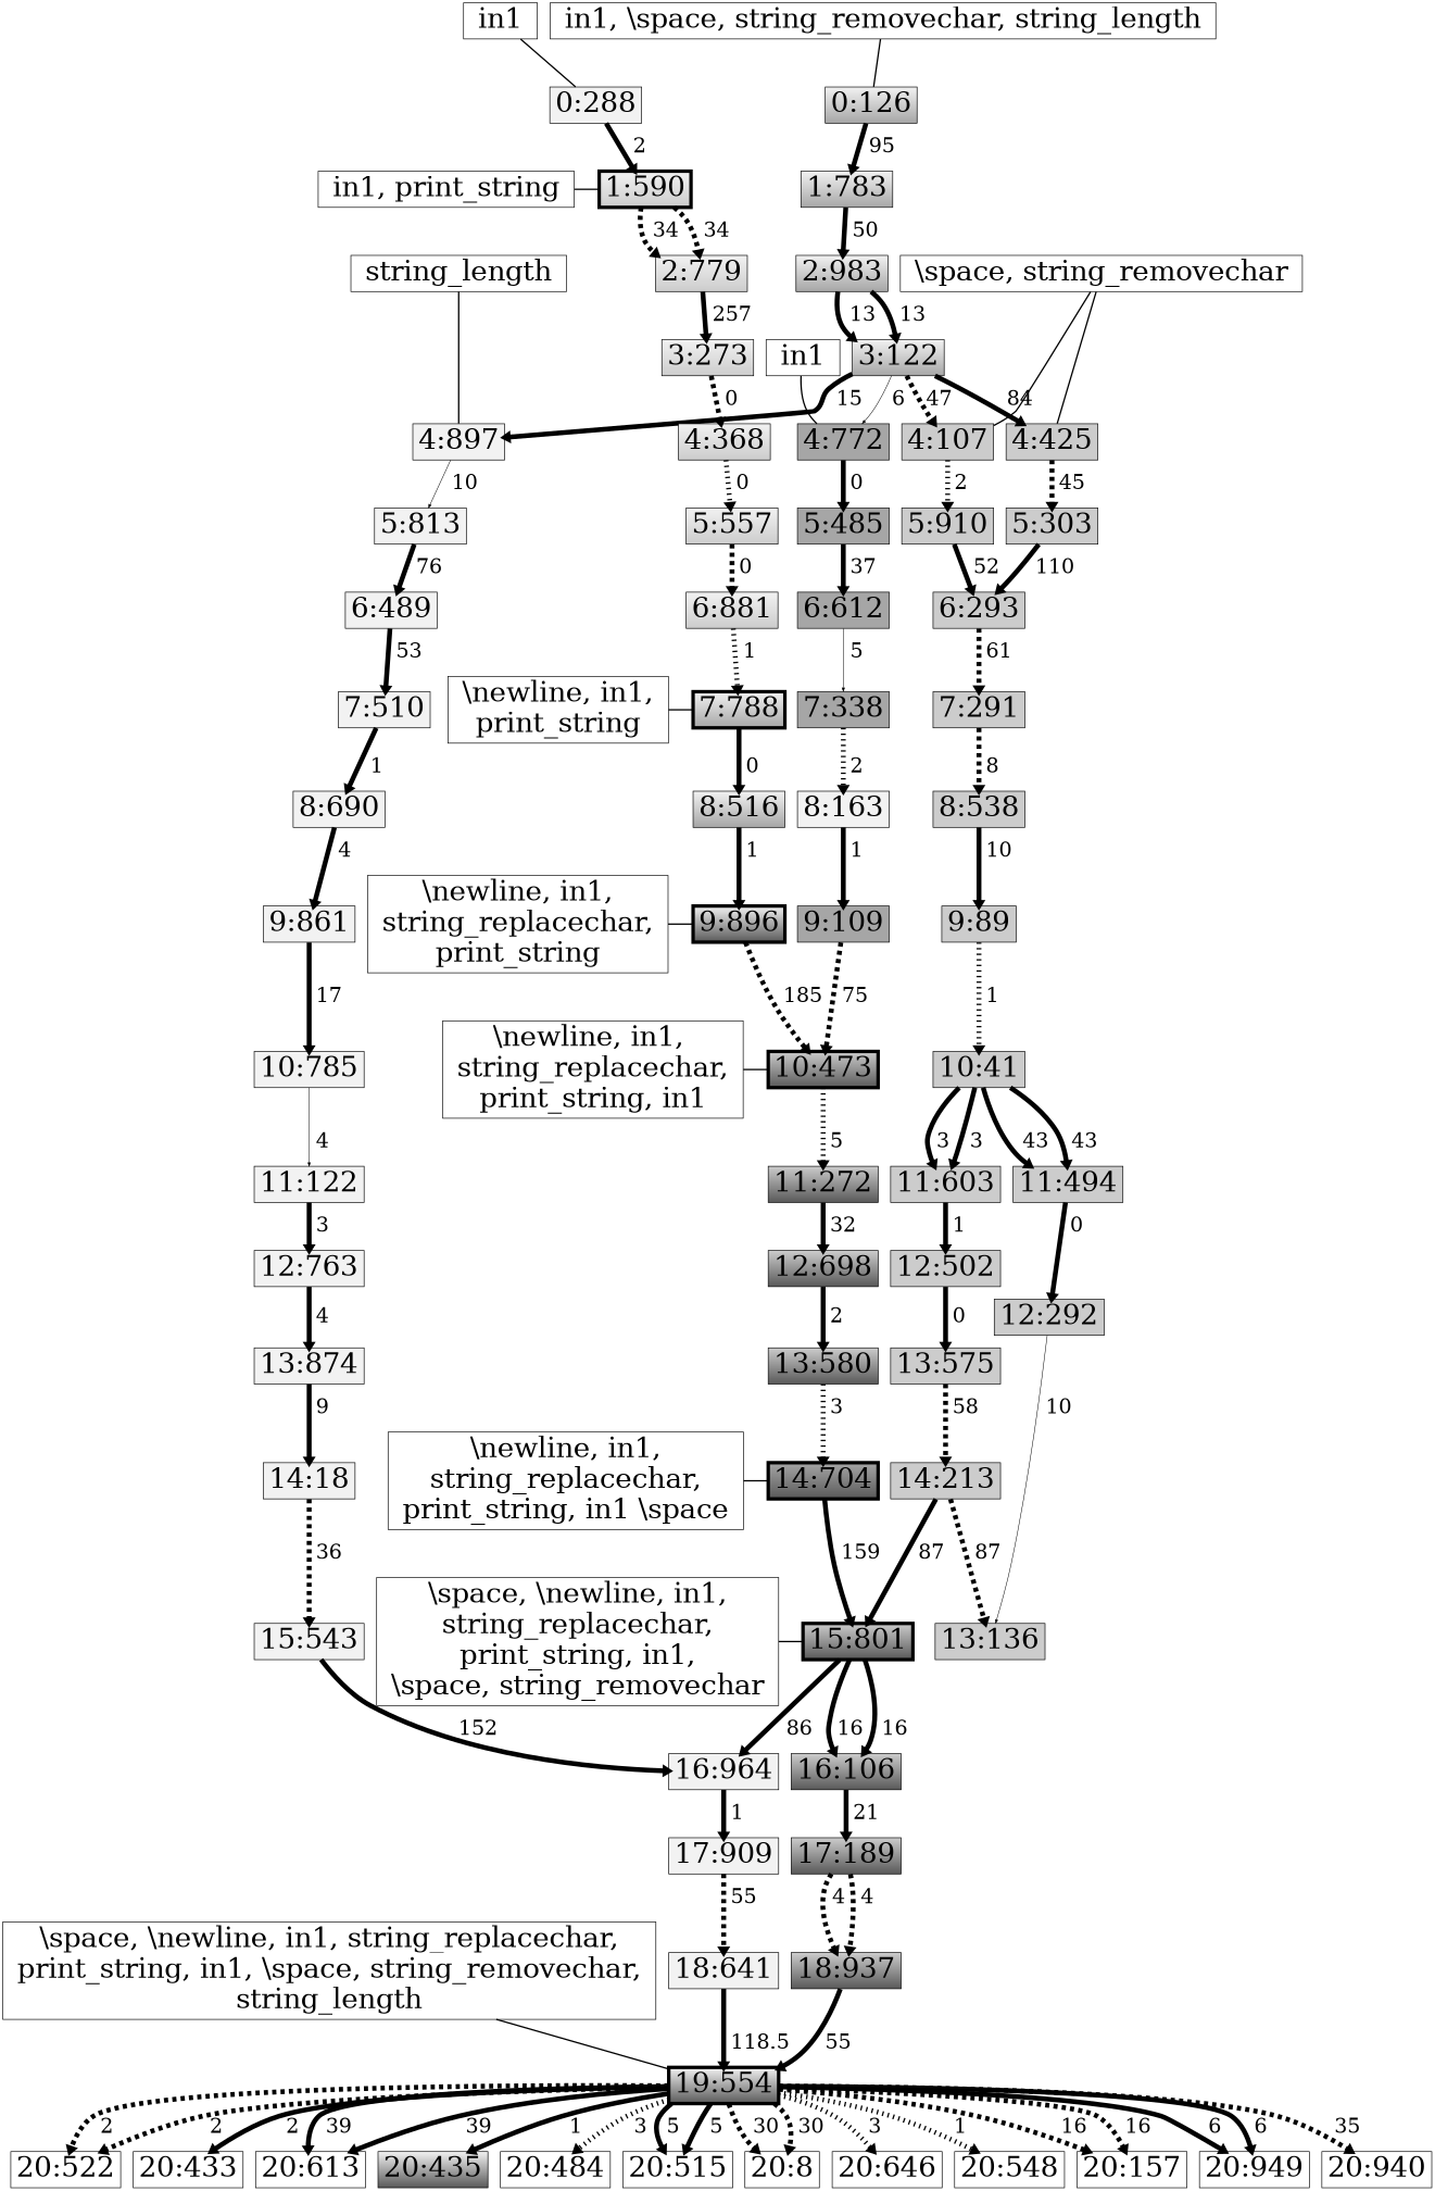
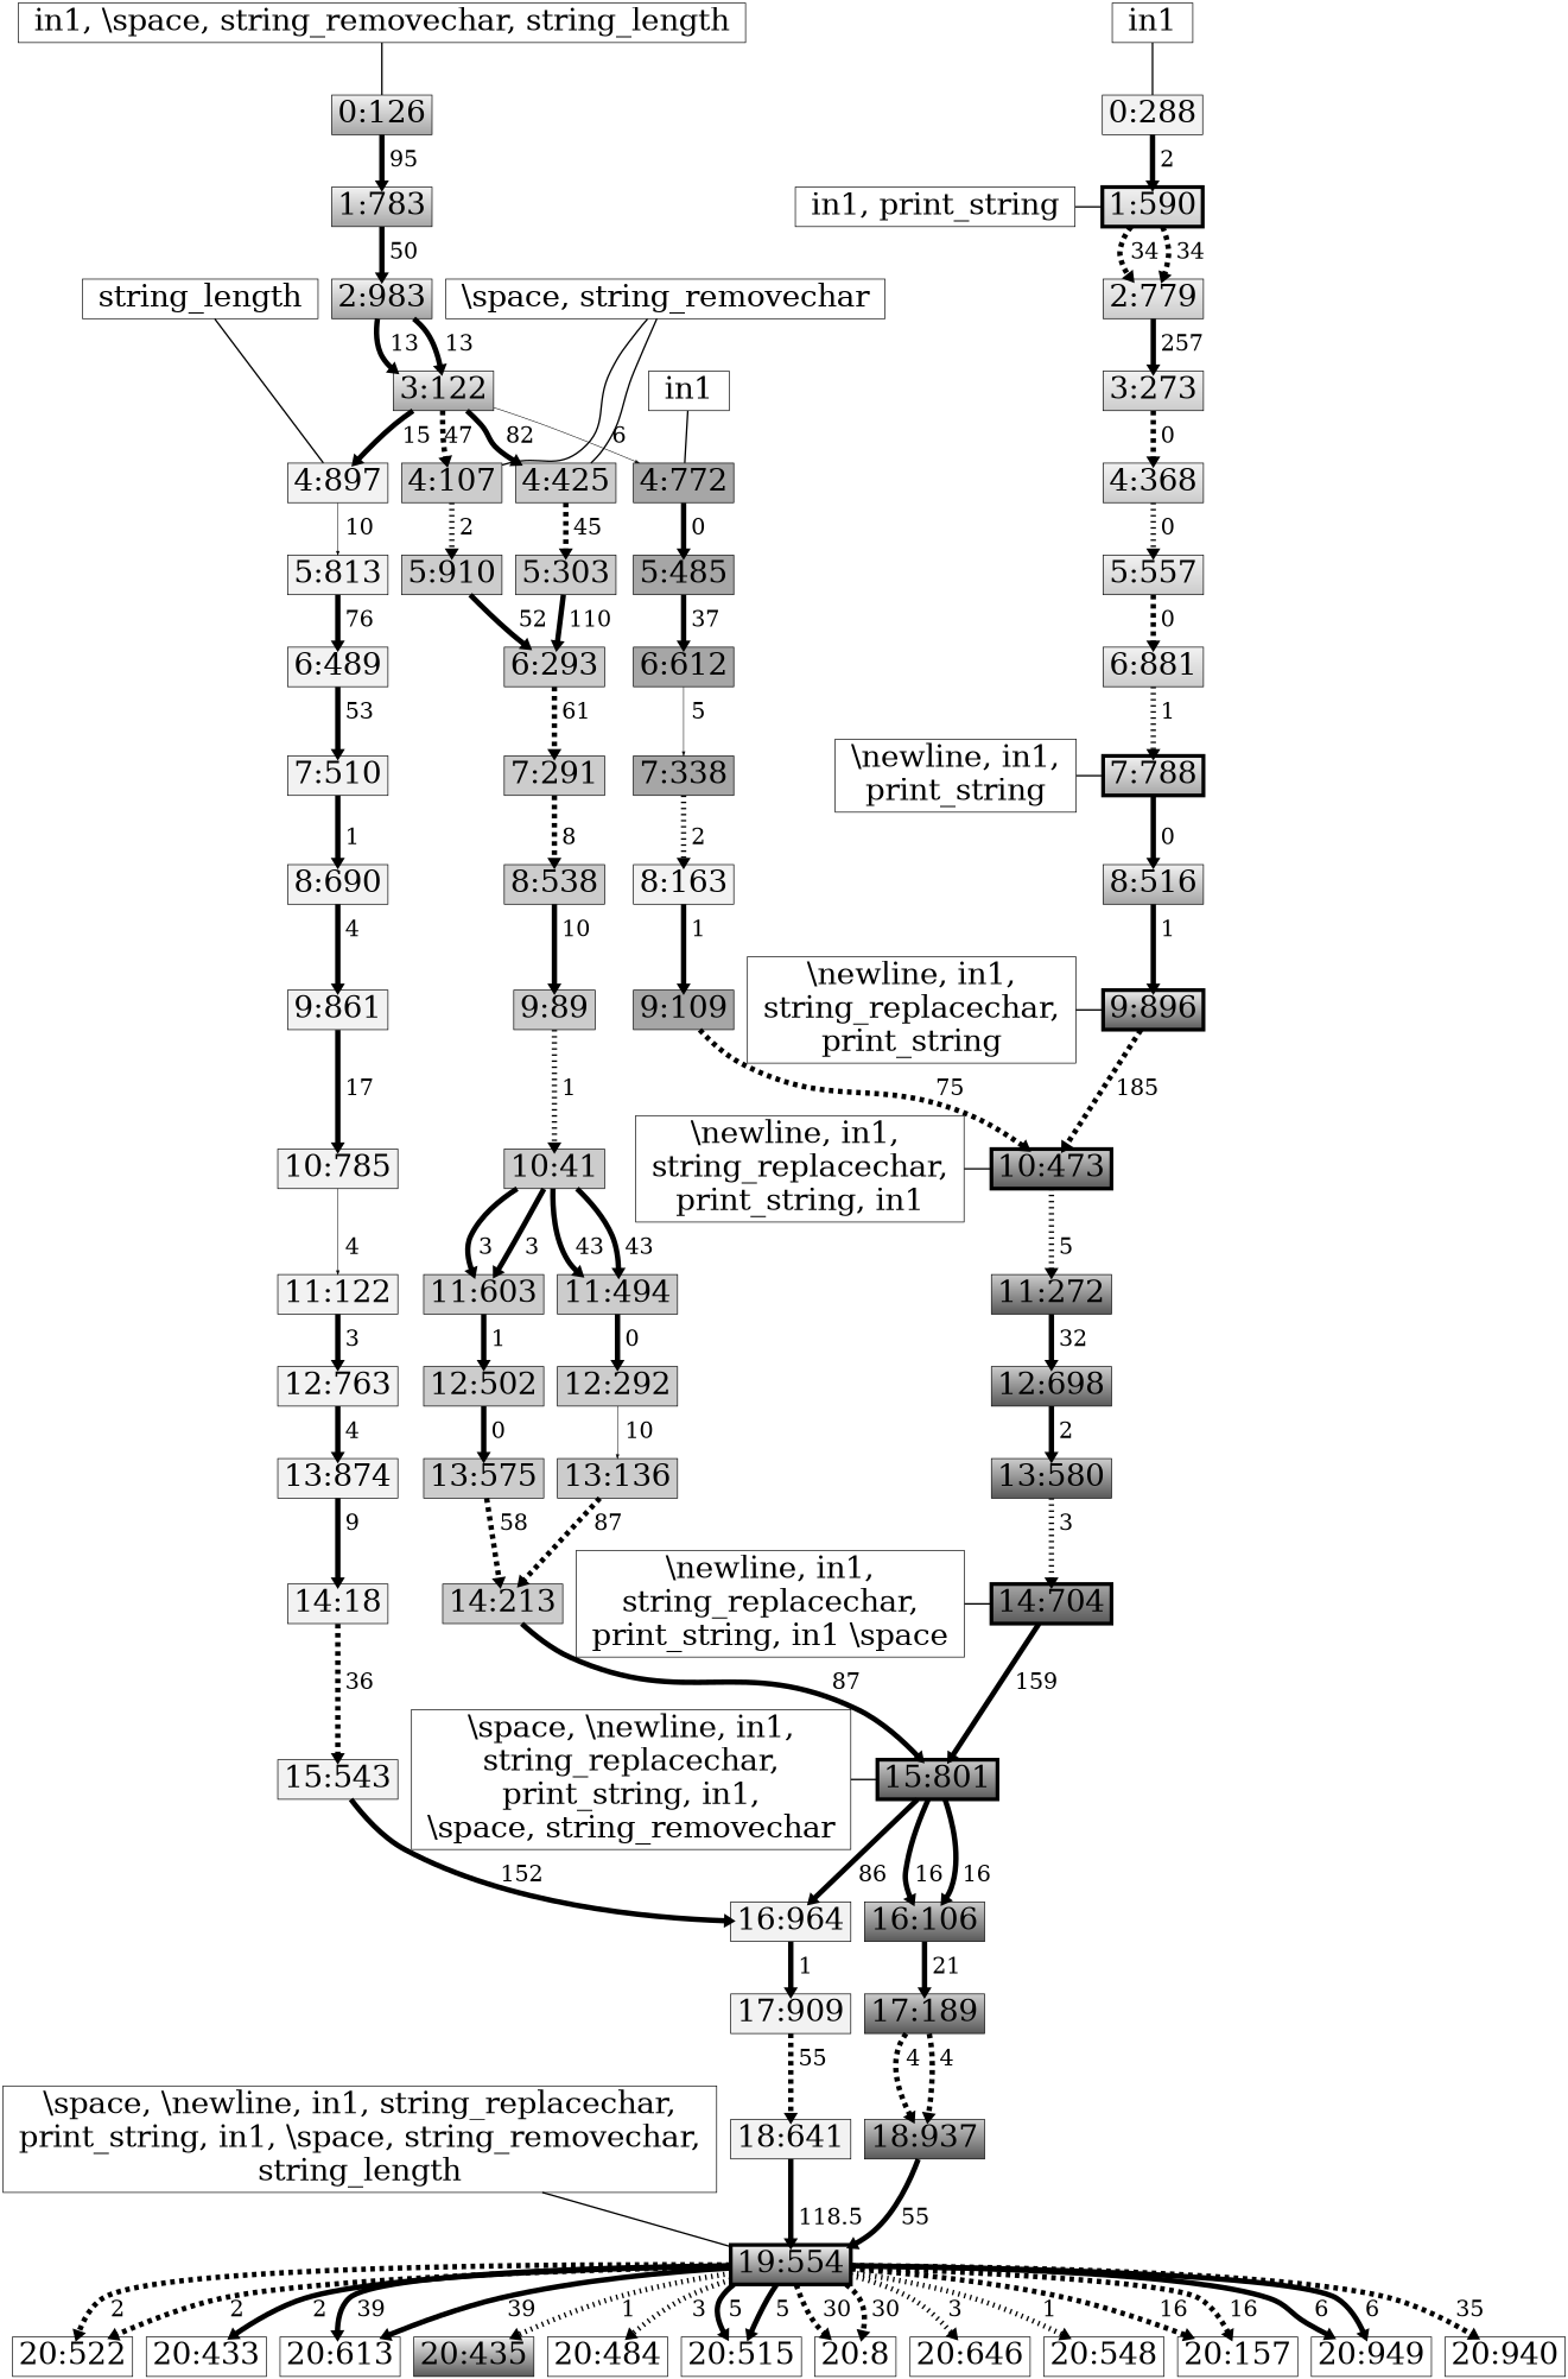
  digraph {
    node [fillcolor=white fontsize=40 penwidth=1 shape=rectangle style=filled]
    edge [arrowsize=0.5 color="#000000" fontsize=30 penwidth=7.0 style=solid]
    n1 [height=0.65 label=" \\space, \\newline, in1, string_replacechar, \n print_string, in1, \\space, string_removechar, \n string_length " width=1.0]
    n2 [fillcolor=gray95 height=0.65 label="18:641" width=1.0]
    n3 [height=0.65 label=" \\space, \\newline, in1, \n string_replacechar, \n print_string, in1, \n \\space, string_removechar " width=1.0]
    n4 [fillcolor="gray80:gray35" gradientangle=270 height=0.65 label="15:801" penwidth=5 width=1.0]
    n5 [height=0.65 label=" \\newline, in1, \n string_replacechar, \n print_string, in1 \\space " width=1.0]
    n6 [fillcolor="gray65:gray35" gradientangle=270 height=0.65 label="14:704" penwidth=5 width=1.0]
    n7 [height=0.65 label="\\newline, in1, \n string_replacechar, \n print_string, in1 " width=1.0]
    n8 [fillcolor="gray80:gray35" gradientangle=270 height=0.65 label="10:473" penwidth=5 width=1.0]
    n9 [height=0.65 label=" \\newline, in1, \n string_replacechar, \n print_string " width=1.0]
    n10 [fillcolor="gray95:gray35" gradientangle=270 height=0.65 label="9:896" penwidth=5 width=1.0]
    n11 [height=0.65 label=" \\newline, in1, \n print_string " width=1.0]
    n12 [fillcolor="gray95:gray65" gradientangle=270 height=0.65 label="7:788" penwidth=5 width=1.0]
    n13 [height=0.65 label=" string_length " width=1.0]
    n14 [fillcolor="gray95:gray65" gradientangle=270 height=0.65 label="2:983" width=1.0]
    n15 [height=0.65 label=" \\space, string_removechar " width=1.0]
    n16 [height=0.65 label=" in1 " width=1.0]
    n17 [fillcolor="gray95:gray65" gradientangle=270 height=0.65 label="3:122" width=1.0]
    n18 [height=0.65 label=" in1, \\space, string_removechar, string_length " width=1.0]
    n19 [height=0.65 label=" in1 " width=1.0]
    n20 [height=0.65 label=" in1, print_string " width=1.0]
    n21 [fillcolor="gray95:gray80" gradientangle=270 height=0.65 label="1:590" penwidth=5 width=1.0]
    n22 [fillcolor="gray95:gray35" gradientangle=270 height=0.65 label="19:554" penwidth=5 width=1.0]
    n23 [fillcolor=gray95 height=0.65 label="16:964" width=1.0]
    n24 [fillcolor="gray80:gray35" gradientangle=270 height=0.65 label="16:106" width=1.0]
    n25 [fillcolor="gray80:gray35" gradientangle=270 height=0.65 label="11:272" width=1.0]
    n26 [fillcolor="gray95:gray65" gradientangle=270 height=0.65 label="8:516" width=1.0]
    n27 [fillcolor=gray95 height=0.65 label="4:897" width=1.0]
    n28 [fillcolor=gray80 height=0.65 label="4:107" width=1.0]
    n29 [fillcolor=gray80 height=0.65 label="4:425" width=1.0]
    n30 [fillcolor=gray65 height=0.65 label="4:772" width=1.0]
    n31 [fillcolor="gray95:gray65" gradientangle=270 height=0.65 label="0:126" width=1.0]
    n32 [fillcolor=gray95 height=0.65 label="0:288" width=1.0]
    n33 [fillcolor="gray95:gray80" gradientangle=270 height=0.65 label="2:779" width=1.0]
    n34 [height=0.65 label="20:522" width=1.0]
    n35 [height=0.65 label="20:433" width=1.0]
    n36 [height=0.65 label="20:613" width=1.0]
    n37 [fillcolor="gray95:gray35" gradientangle=270 height=0.65 label="20:435" width=1.0]
    n38 [gradientangle=270 height=0.65 label="20:484" width=1.0]
    n39 [height=0.65 label="20:515" width=1.0]
    n40 [height=0.65 label="20:8" width=1.0]
    n41 [height=0.65 label="20:646" width=1.0]
    n42 [height=0.65 label="20:548" width=1.0]
    n43 [height=0.65 label="20:157" width=1.0]
    n44 [height=0.65 label="20:949" width=1.0]
    n45 [height=0.65 label="20:940" width=1.0]
    n46 [fillcolor=gray95 height=0.65 label="5:813" width=1.0]
    n47 [fillcolor=gray80 height=0.65 label="5:910" width=1.0]
    n48 [fillcolor=gray80 height=0.65 label="5:303" width=1.0]
    n49 [fillcolor=gray65 height=0.65 label="5:485" width=1.0]
    n50 [fillcolor="gray95:gray65" gradientangle=270 height=0.65 label="1:783" width=1.0]
    n51 [fillcolor=gray80 height=0.65 label="11:603" width=1.0]
    n52 [fillcolor=gray80 height=0.65 label="12:502" width=1.0]
    n53 [fillcolor=gray80 height=0.65 label="13:575" width=1.0]
    n54 [fillcolor=gray95 height=0.65 label="7:510" width=1.0]
    n55 [fillcolor=gray95 height=0.65 label="8:690" width=1.0]
    n56 [fillcolor=gray95 height=0.65 label="9:861" width=1.0]
    n57 [fillcolor=gray95 height=0.65 label="6:489" width=1.0]
    n58 [fillcolor="gray80:gray35" gradientangle=270 height=0.65 label="12:698" width=1.0]
    n59 [fillcolor=gray95 height=0.65 label="10:785" width=1.0]
    n60 [fillcolor=gray95 height=0.65 label="11:122" width=1.0]
    n61 [fillcolor=gray95 height=0.65 label="12:763" width=1.0]
    n62 [fillcolor=gray95 height=0.65 label="13:874" width=1.0]
    n63 [fillcolor="gray95:gray80" gradientangle=270 height=0.65 label="6:881" width=1.0]
    n64 [fillcolor=gray95 height=0.65 label="14:18" width=1.0]
    n65 [fillcolor=gray95 height=0.65 label="15:543" width=1.0]
    n66 [fillcolor=gray95 height=0.65 label="17:909" width=1.0]
    n67 [fillcolor="gray80:gray35" gradientangle=270 height=0.65 label="13:580" width=1.0]
    n68 [fillcolor="gray95:gray80" gradientangle=270 height=0.65 label="5:557" width=1.0]
    n69 [fillcolor="gray80:gray35" gradientangle=270 height=0.65 label="17:189" width=1.0]
    n70 [fillcolor="gray80:gray35" gradientangle=270 height=0.65 label="18:937" width=1.0]
    n71 [fillcolor=gray80 height=0.65 label="11:494" width=1.0]
    n72 [fillcolor=gray80 height=0.65 label="12:292" width=1.0]
    n73 [fillcolor=gray80 height=0.65 label="13:136" width=1.0]
    n74 [fillcolor=gray65 height=0.65 label="6:612" width=1.0]
    n75 [fillcolor=gray80 height=0.65 label="10:41" width=1.0]
    n76 [fillcolor=gray80 height=0.65 label="8:538" width=1.0]
    n77 [fillcolor=gray80 height=0.65 label="9:89" width=1.0]
    n78 [fillcolor=gray95 height=0.65 label="8:163" width=1.0]
    n79 [fillcolor=gray65 height=0.65 label="9:109" width=1.0]
    n80 [fillcolor=gray80 height=0.65 label="6:293" width=1.0]
    n81 [fillcolor=gray80 height=0.65 label="7:291" width=1.0]
    n82 [fillcolor="gray95:gray80" gradientangle=270 height=0.65 label="3:273" width=1.0]
    n83 [fillcolor=gray80 height=0.65 label="14:213" width=1.0]
    n84 [fillcolor="gray95:gray80" gradientangle=270 height=0.65 label="4:368" width=1.0]
    n85 [fillcolor=gray65 height=0.65 label="7:338" width=1.0]
    subgraph sub_1 {
      rank=same
      n1
      n2
    }
    subgraph sub_2 {
      rank=same
      n3
      n4
    }
    subgraph sub_3 {
      rank=same
      n5
      n6
    }
    subgraph sub_4 {
      rank=same
      n7
      n8
    }
    subgraph sub_5 {
      rank=same
      n9
      n10
    }
    subgraph sub_6 {
      rank=same
      n11
      n12
    }
    subgraph sub_7 {
      rank=same
      n13
      n14
    }
    subgraph sub_8 {
      rank=same
      n14
      n15
    }
    subgraph sub_9 {
      rank=same
      n16
      n17
    }
    subgraph sub_10 {
      rank=same
      n18
      n19
    }
    subgraph sub_11 {
      rank=same
      n20
      n21
    }
    n1 -> n22 [dir=none label=" " penwidth=2.0]
    n2 -> n22 [label=" 118.5 "]
    n3 -> n4 [dir=none label=" " penwidth=2.0]
    n4 -> n23 [label=" 86 "]
    n4 -> n24 [label=" 16 "]
    n4 -> n24 [label=" 16 "]
    n5 -> n6 [dir=none label=" " penwidth=2.0]
    n6 -> n4 [label=" 159 "]
    n7 -> n8 [dir=none label=" " penwidth=2.0]
    n8 -> n25 [label=" 5 " style=dotted]
    n9 -> n10 [dir=none label=" " penwidth=2.0]
    n10 -> n8 [label=" 185 " style=dashed]
    n11 -> n12 [dir=none label=" " penwidth=2.0]
    n12 -> n26 [label=" 0 "]
    n13 -> n27 [dir=none label=" " minlen=2.0 penwidth=2.0]
    n14 -> n17 [label=" 13 "]
    n14 -> n17 [label=" 13 "]
    n15 -> n28 [dir=none label=" " penwidth=2.0]
    n15 -> n29 [dir=none label=" " penwidth=2.0]
    n16 -> n30 [dir=none label=" " penwidth=2.0]
    n17 -> n27 [label=" 15 "]
    n17 -> n28 [label="47 " style=dashed]
-   n17 -> n29 [label=" 84 "]
+   n17 -> n29 [label=" 82 "]
    n17 -> n30 [label=" 6" penwidth=0.75]
    n18 -> n31 [dir=none label=" " penwidth=2.0]
    n19 -> n32 [dir=none label=" " penwidth=2.0]
    n20 -> n21 [dir=none label=" " penwidth=2.0]
    n21 -> n33 [label=" 34 " style=dashed]
    n21 -> n33 [label=" 34 " style=dashed]
    n22 -> n34 [label=" 2 " style=dashed]
    n22 -> n34 [label=" 2 " style=dashed]
    n22 -> n35 [label=" 2 "]
    n22 -> n36 [label=" 39 "]
    n22 -> n36 [label=" 39 "]
-   n22 -> n37 [label=" 1 "]
+   n22 -> n37 [label=" 1 " style=dotted]
    n22 -> n38 [label=" 3 " style=dotted]
    n22 -> n39 [label=" 5 "]
    n22 -> n39 [label=" 5 "]
    n22 -> n40 [label=" 30 " style=dashed]
    n22 -> n40 [label=" 30 " style=dashed]
    n22 -> n41 [label=" 3 " style=dotted]
    n22 -> n42 [label=" 1 " style=dotted]
    n22 -> n43 [label=" 16 " style=dashed]
    n22 -> n43 [label=" 16 " style=dashed]
    n22 -> n44 [label=" 6 "]
    n22 -> n44 [label=" 6 "]
    n22 -> n45 [label=" 35 " style=dashed]
    n23 -> n66 [label=" 1 "]
    n24 -> n69 [label=" 21 "]
    n25 -> n58 [label=" 32 "]
    n26 -> n10 [label=" 1 "]
    n27 -> n46 [label=" 10 " penwidth=0.75]
    n28 -> n47 [label=" 2 " style=dotted]
    n29 -> n48 [label=" 45 " style=dashed]
    n30 -> n49 [label=" 0 "]
    n31 -> n50 [label=" 95 "]
    n32 -> n21 [label=" 2 "]
    n33 -> n82 [label=" 257 "]
    n46 -> n57 [label=" 76 "]
    n47 -> n80 [label=" 52 "]
    n48 -> n80 [label=" 110 "]
    n49 -> n74 [label=" 37 "]
    n50 -> n14 [label=" 50 "]
    n51 -> n52 [label=" 1 "]
    n52 -> n53 [label=" 0 "]
    n53 -> n83 [label=" 58 " style=dashed]
    n54 -> n55 [label=" 1 "]
    n55 -> n56 [label=" 4 "]
    n56 -> n59 [label=" 17 "]
    n57 -> n54 [label=" 53 "]
    n58 -> n67 [label=" 2 "]
    n59 -> n60 [label=" 4 " penwidth=0.75]
    n60 -> n61 [label=" 3 "]
    n61 -> n62 [label=" 4 "]
    n62 -> n64 [label=" 9 "]
    n63 -> n12 [label=" 1 " style=dotted]
    n64 -> n65 [label=" 36 " style=dashed]
    n65 -> n23 [label=" 152 "]
    n66 -> n2 [label=" 55 " style=dashed]
    n67 -> n6 [label=" 3 " style=dotted]
    n68 -> n63 [label=" 0 " style=dashed]
    n69 -> n70 [label=" 4 " style=dashed]
    n69 -> n70 [label=" 4 " style=dashed]
    n70 -> n22 [label=" 55 "]
    n71 -> n72 [label=" 0 "]
    n72 -> n73 [label=" 10 " penwidth=0.75]
-   n83 -> n73 [label=" 87 " style=dashed]
+   n73 -> n83 [label=" 87 " style=dashed]
    n74 -> n85 [label=" 5 " penwidth=0.75]
    n75 -> n51 [label=" 3 "]
    n75 -> n51 [label=" 3 "]
    n75 -> n71 [label=" 43 "]
    n75 -> n71 [label=" 43 "]
    n76 -> n77 [label=" 10 "]
    n77 -> n75 [label=" 1 " style=dotted]
    n78 -> n79 [label=" 1 "]
    n79 -> n8 [label=" 75 " style=dashed]
    n80 -> n81 [label=" 61 " style=dashed]
    n81 -> n76 [label=" 8 " style=dashed]
    n82 -> n84 [label=" 0 " style=dashed]
    n83 -> n4 [label=" 87 "]
    n84 -> n68 [label=" 0 " style=dotted]
    n85 -> n78 [label=" 2 " style=dotted]
  }
